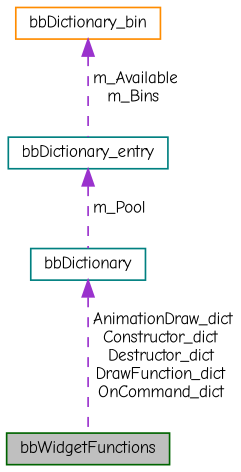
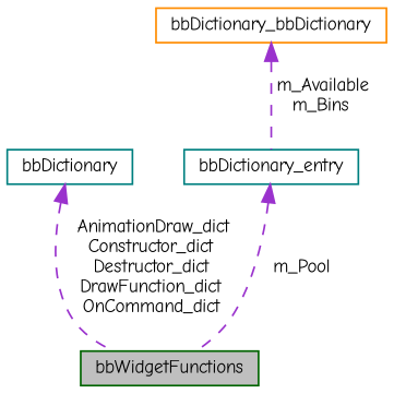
  digraph {
    fontname="Comic Neue"
    node [color=teal fillcolor=white fontname="Comic Neue" fontsize=10 shape=record style=filled]
    edge [color=darkorchid3 dir=back fontname="Comic Neue" fontsize=10 labelfontname=Helvetica labelfontsize=10 style=dashed]
    n1 [color=darkgreen fillcolor=grey75 fontcolor=black height=0.2 label=bbWidgetFunctions width=0.4]
    n2 [height=0.2 label=bbDictionary width=0.4]
    n3 [height=0.2 label=bbDictionary_entry width=0.4]
-   n4 [color=darkorange height=0.2 label=bbDictionary_bin width=0.4]
+   n4 [color=darkorange height=0.2 label=bbDictionary_bbDictionary width=0.4]
    n2 -> n1 [label=" AnimationDraw_dict\nConstructor_dict\nDestructor_dict\nDrawFunction_dict\nOnCommand_dict"]
-   n3 -> n2 [label=" m_Pool"]
+   n3 -> n1 [label=" m_Pool"]
    n4 -> n3 [label=" m_Available\nm_Bins"]
  }
